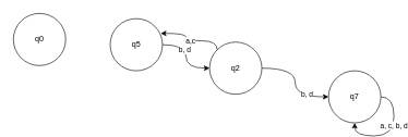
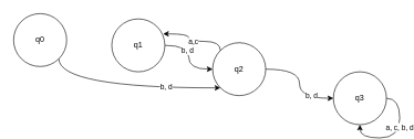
  <mxCell id="0" />
  <mxCell id="1" parent="0" />
  <mxCell id="2" style="edgeStyle=orthogonalEdgeStyle;rounded=0;orthogonalLoop=1;jettySize=auto;html=1;exitX=1;exitY=0.5;exitDx=0;exitDy=0;entryX=0;entryY=0.5;entryDx=0;entryDy=0;curved=1;" edge="1" parent="1" source="4" target="11"><mxGeometry relative="1" as="geometry" /></mxCell>
  <mxCell id="3" value="b, d" style="edgeLabel;html=1;align=center;verticalAlign=middle;resizable=0;points=[];" vertex="1" connectable="0" parent="2"><mxGeometry x="0.536" y="5" relative="1" as="geometry"><mxPoint as="offset" /></mxGeometry></mxCell>
  <mxCell id="4" value="q2" style="ellipse;whiteSpace=wrap;html=1;aspect=fixed;" vertex="1" parent="1"><mxGeometry x="320" y="64" width="80" height="80" as="geometry" /></mxCell>
  <mxCell id="5" style="edgeStyle=orthogonalEdgeStyle;rounded=0;orthogonalLoop=1;jettySize=auto;html=1;exitX=1;exitY=0.5;exitDx=0;exitDy=0;entryX=0;entryY=0.5;entryDx=0;entryDy=0;curved=1;" edge="1" parent="1" source="7" target="4"><mxGeometry relative="1" as="geometry" /></mxCell>
  <mxCell id="6" value="b, d" style="edgeLabel;html=1;align=center;verticalAlign=middle;resizable=0;points=[];" vertex="1" connectable="0" parent="5"><mxGeometry x="-0.197" y="-3" relative="1" as="geometry"><mxPoint as="offset" /></mxGeometry></mxCell>
- <mxCell id="7" value="q5" style="ellipse;whiteSpace=wrap;html=1;aspect=fixed;" vertex="1" parent="1"><mxGeometry x="168" y="28" width="80" height="80" as="geometry" /></mxCell>
+ <mxCell id="7" value="q1" style="ellipse;whiteSpace=wrap;html=1;aspect=fixed;" vertex="1" parent="1"><mxGeometry x="168" y="28" width="80" height="80" as="geometry" /></mxCell>
+ <mxCell id="8" style="edgeStyle=orthogonalEdgeStyle;rounded=0;orthogonalLoop=1;jettySize=auto;html=1;exitX=1;exitY=1;exitDx=0;exitDy=0;entryX=0;entryY=1;entryDx=0;entryDy=0;curved=1;" edge="1" parent="1" source="10" target="4"><mxGeometry relative="1" as="geometry"><Array as="points"><mxPoint x="88" y="132" /></Array></mxGeometry></mxCell>
+ <mxCell id="9" value="b, d" style="edgeLabel;html=1;align=center;verticalAlign=middle;resizable=0;points=[];" vertex="1" connectable="0" parent="8"><mxGeometry x="0.428" y="2" relative="1" as="geometry"><mxPoint as="offset" /></mxGeometry></mxCell>
  <mxCell id="10" value="q0" style="ellipse;whiteSpace=wrap;html=1;aspect=fixed;" vertex="1" parent="1"><mxGeometry x="20" y="20" width="80" height="80" as="geometry" /></mxCell>
- <mxCell id="11" value="q7" style="ellipse;whiteSpace=wrap;html=1;aspect=fixed;" vertex="1" parent="1"><mxGeometry x="502" y="108" width="80" height="80" as="geometry" /></mxCell>
+ <mxCell id="11" value="q3" style="ellipse;whiteSpace=wrap;html=1;aspect=fixed;" vertex="1" parent="1"><mxGeometry x="502" y="108" width="80" height="80" as="geometry" /></mxCell>
  <mxCell id="12" style="edgeStyle=orthogonalEdgeStyle;rounded=0;orthogonalLoop=1;jettySize=auto;html=1;exitX=0;exitY=0;exitDx=0;exitDy=0;entryX=0.967;entryY=0.282;entryDx=0;entryDy=0;entryPerimeter=0;curved=1;" edge="1" parent="1" source="4" target="7"><mxGeometry relative="1" as="geometry"><Array as="points"><mxPoint x="332" y="62" /><mxPoint x="284" y="62" /><mxPoint x="284" y="51" /></Array></mxGeometry></mxCell>
  <mxCell id="13" value="a,c" style="edgeLabel;html=1;align=center;verticalAlign=middle;resizable=0;points=[];" vertex="1" connectable="0" parent="12"><mxGeometry x="-0.021" relative="1" as="geometry"><mxPoint as="offset" /></mxGeometry></mxCell>
  <mxCell id="14" style="edgeStyle=orthogonalEdgeStyle;rounded=0;orthogonalLoop=1;jettySize=auto;html=1;exitX=1;exitY=0.5;exitDx=0;exitDy=0;entryX=0.5;entryY=1;entryDx=0;entryDy=0;curved=1;" edge="1" parent="1" source="11" target="11"><mxGeometry relative="1" as="geometry" /></mxCell>
  <mxCell id="15" value="a, c, b, d" style="edgeLabel;html=1;align=center;verticalAlign=middle;resizable=0;points=[];" vertex="1" connectable="0" parent="14"><mxGeometry x="-0.209" y="-1" relative="1" as="geometry"><mxPoint as="offset" /></mxGeometry></mxCell>
